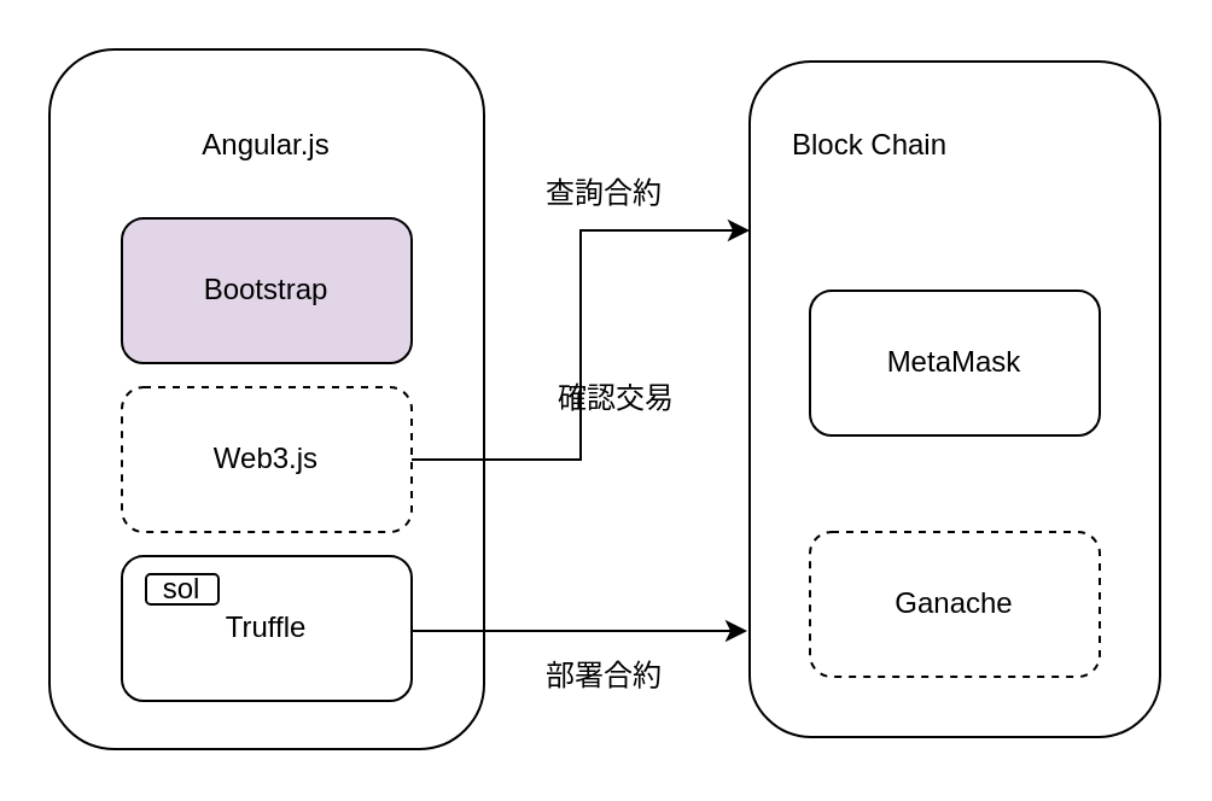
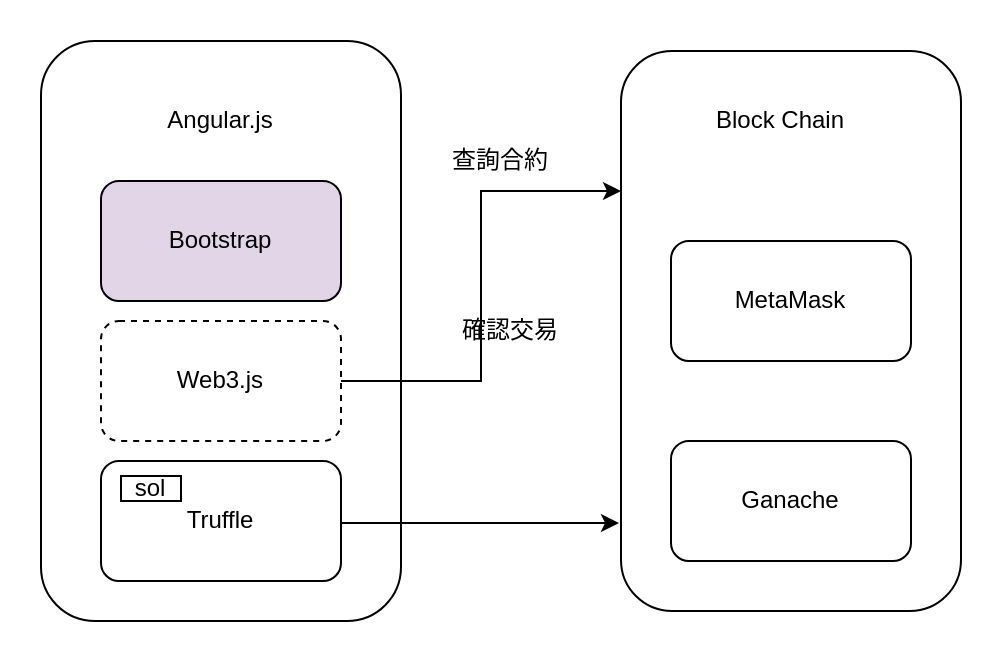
  <mxCell id="0" />
  <mxCell id="1" parent="0" />
  <mxCell id="2" value="&lt;div&gt;&lt;font face=&quot;helvetica neue&quot;&gt;&lt;span style=&quot;font-size: 22px&quot;&gt;&lt;br&gt;&lt;/span&gt;&lt;/font&gt;&lt;/div&gt;" style="rounded=1;whiteSpace=wrap;html=1;" vertex="1" parent="1"><mxGeometry x="20" y="20" width="180" height="290" as="geometry" /></mxCell>
  <mxCell id="3" value="Angular.js" style="text;html=1;strokeColor=none;fillColor=none;align=center;verticalAlign=middle;whiteSpace=wrap;rounded=0;" vertex="1" parent="1"><mxGeometry x="60" y="40" width="100" height="40" as="geometry" /></mxCell>
  <mxCell id="4" value="Bootstrap" style="rounded=1;whiteSpace=wrap;html=1;fillColor=#e1d5e7;" vertex="1" parent="1"><mxGeometry x="50" y="90" width="120" height="60" as="geometry" /></mxCell>
  <mxCell id="5" style="edgeStyle=orthogonalEdgeStyle;rounded=0;orthogonalLoop=1;jettySize=auto;html=1;exitX=1;exitY=0.5;exitDx=0;exitDy=0;entryX=0;entryY=0.25;entryDx=0;entryDy=0;" edge="1" parent="1" source="6" target="8"><mxGeometry relative="1" as="geometry" /></mxCell>
  <mxCell id="6" value="Web3.js" style="rounded=1;whiteSpace=wrap;html=1;dashed=1;" vertex="1" parent="1"><mxGeometry x="50" y="160" width="120" height="60" as="geometry" /></mxCell>
  <mxCell id="7" value="Truffle" style="rounded=1;whiteSpace=wrap;html=1;" vertex="1" parent="1"><mxGeometry x="50" y="230" width="120" height="60" as="geometry" /></mxCell>
  <mxCell id="8" value="" style="rounded=1;whiteSpace=wrap;html=1;" vertex="1" parent="1"><mxGeometry x="310" y="25" width="170" height="280" as="geometry" /></mxCell>
- <mxCell id="9" value="Block Chain" style="text;html=1;strokeColor=none;fillColor=none;align=center;verticalAlign=middle;whiteSpace=wrap;rounded=0;" vertex="1" parent="1"><mxGeometry x="315" y="50" width="90" height="20" as="geometry" /></mxCell>
+ <mxCell id="9" value="Block Chain" style="text;html=1;strokeColor=none;fillColor=none;align=center;verticalAlign=middle;whiteSpace=wrap;rounded=0;" vertex="1" parent="1"><mxGeometry x="345" y="50" width="90" height="20" as="geometry" /></mxCell>
  <mxCell id="10" value="" style="endArrow=classic;html=1;exitX=1;exitY=0.5;exitDx=0;exitDy=0;" edge="1" parent="1"><mxGeometry width="50" height="50" relative="1" as="geometry"><mxPoint x="170" y="261" as="sourcePoint" /><mxPoint x="309" y="261" as="targetPoint" /></mxGeometry></mxCell>
- <mxCell id="11" value="部署合約" style="text;html=1;strokeColor=none;fillColor=none;align=center;verticalAlign=middle;whiteSpace=wrap;rounded=0;" vertex="1" parent="1"><mxGeometry x="220" y="270" width="60" height="20" as="geometry" /></mxCell>
- <mxCell id="12" value="Ganache" style="rounded=1;whiteSpace=wrap;html=1;dashed=1;" vertex="1" parent="1"><mxGeometry x="335" y="220" width="120" height="60" as="geometry" /></mxCell>
+ <mxCell id="12" value="Ganache" style="rounded=1;whiteSpace=wrap;html=1;" vertex="1" parent="1"><mxGeometry x="335" y="220" width="120" height="60" as="geometry" /></mxCell>
  <mxCell id="13" value="MetaMask" style="rounded=1;whiteSpace=wrap;html=1;" vertex="1" parent="1"><mxGeometry x="335" y="120" width="120" height="60" as="geometry" /></mxCell>
  <mxCell id="14" value="確認交易" style="text;html=1;strokeColor=none;fillColor=none;align=center;verticalAlign=middle;whiteSpace=wrap;rounded=0;" vertex="1" parent="1"><mxGeometry x="230" y="155" width="50" height="20" as="geometry" /></mxCell>
  <mxCell id="15" value="查詢合約" style="text;html=1;strokeColor=none;fillColor=none;align=center;verticalAlign=middle;whiteSpace=wrap;rounded=0;" vertex="1" parent="1"><mxGeometry x="220" y="70" width="60" height="20" as="geometry" /></mxCell>
- <mxCell id="16" value="sol" style="rounded=1;whiteSpace=wrap;html=1;" vertex="1" parent="1"><mxGeometry x="60" y="237.5" width="30" height="12.5" as="geometry" /></mxCell>
+ <mxCell id="16" value="sol" style="whiteSpace=wrap;html=1;rounded=0;" vertex="1" parent="1"><mxGeometry x="60" y="237.5" width="30" height="12.5" as="geometry" /></mxCell>
